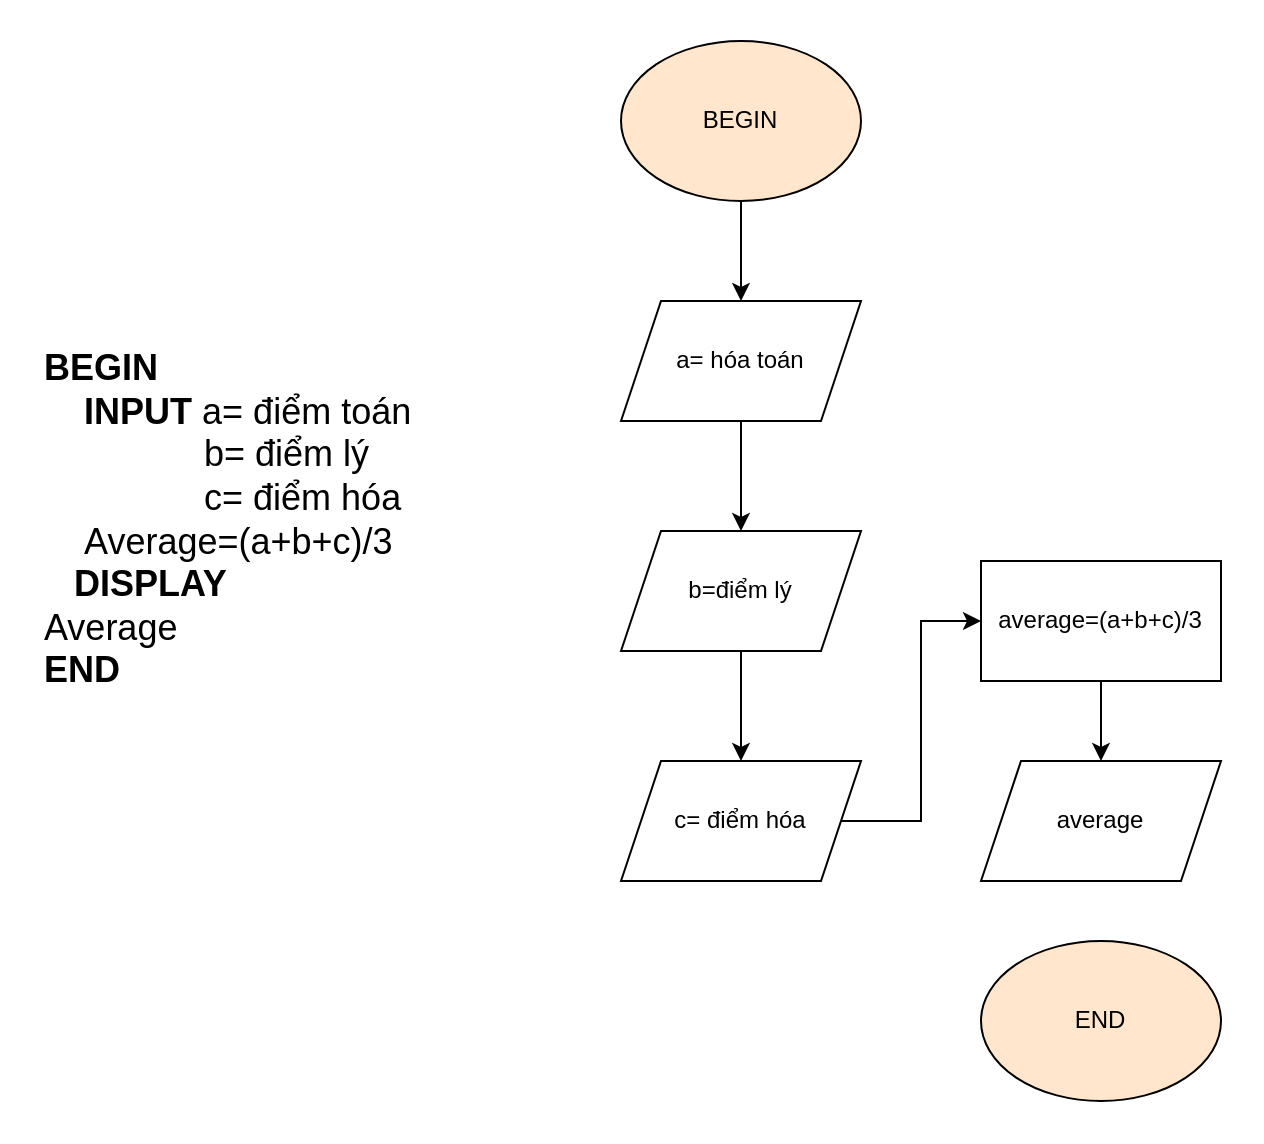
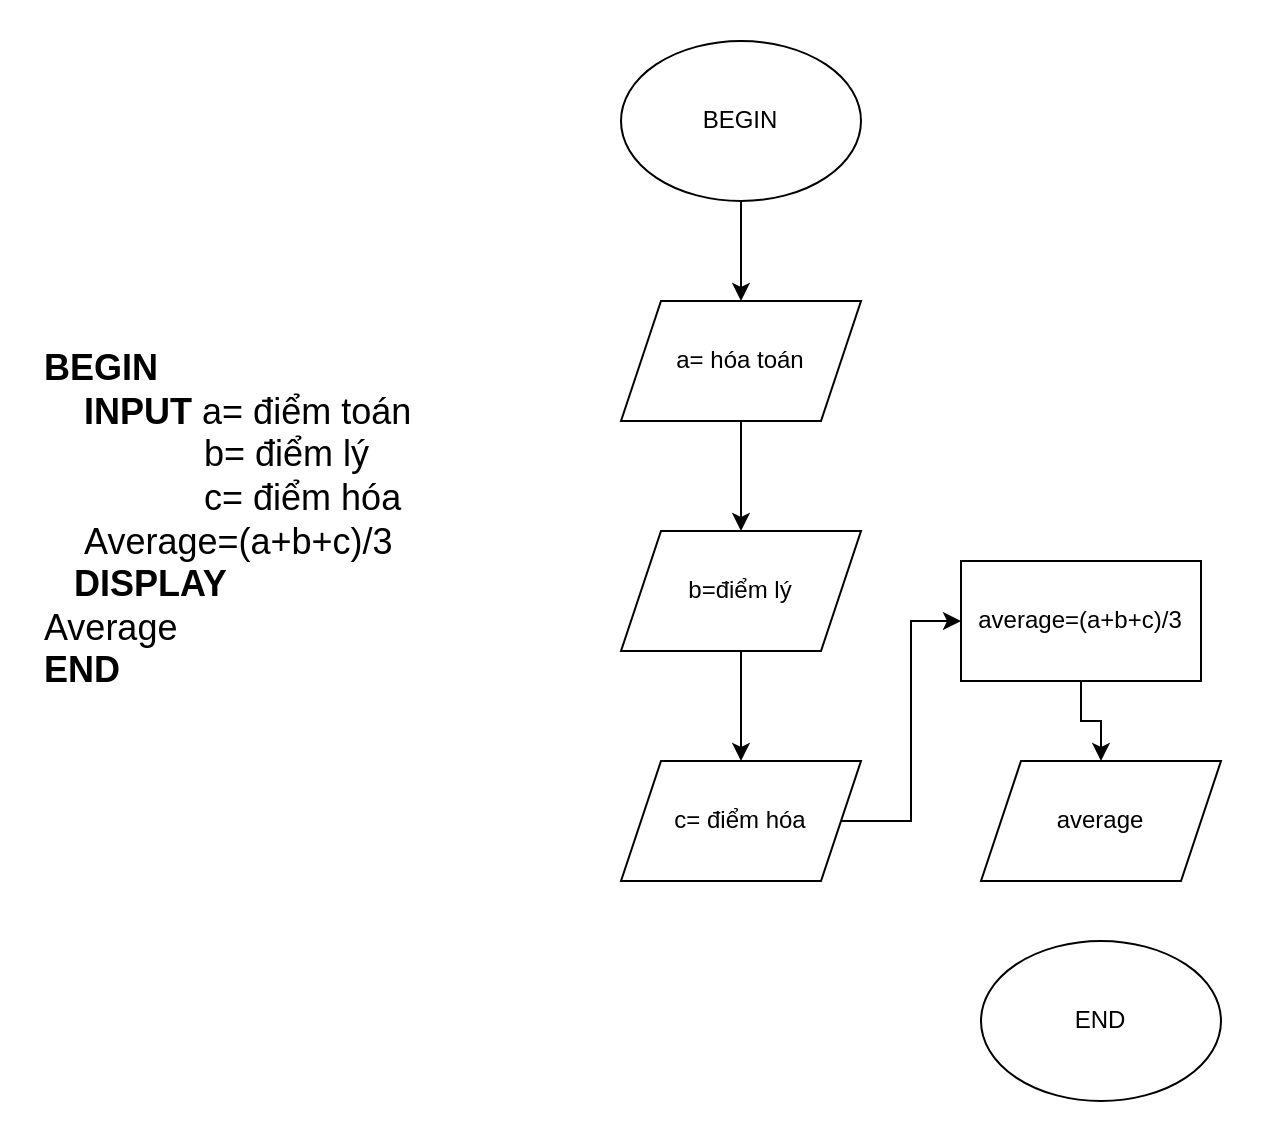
  <mxCell id="0" />
  <mxCell id="1" parent="0" />
  <mxCell id="2" style="edgeStyle=orthogonalEdgeStyle;rounded=0;orthogonalLoop=1;jettySize=auto;html=1;exitX=0.5;exitY=1;exitDx=0;exitDy=0;entryX=0.5;entryY=0;entryDx=0;entryDy=0;" edge="1" parent="1" source="3" target="5"><mxGeometry relative="1" as="geometry" /></mxCell>
- <mxCell id="3" value="BEGIN" style="ellipse;whiteSpace=wrap;html=1;fillColor=#ffe6cc;" vertex="1" parent="1"><mxGeometry x="310" y="20" width="120" height="80" as="geometry" /></mxCell>
+ <mxCell id="3" value="BEGIN" style="ellipse;whiteSpace=wrap;html=1;" vertex="1" parent="1"><mxGeometry x="310" y="20" width="120" height="80" as="geometry" /></mxCell>
  <mxCell id="4" style="edgeStyle=orthogonalEdgeStyle;rounded=0;orthogonalLoop=1;jettySize=auto;html=1;exitX=0.5;exitY=1;exitDx=0;exitDy=0;entryX=0.5;entryY=0;entryDx=0;entryDy=0;" edge="1" parent="1" source="5" target="7"><mxGeometry relative="1" as="geometry" /></mxCell>
  <mxCell id="5" value="a= hóa toán" style="shape=parallelogram;perimeter=parallelogramPerimeter;whiteSpace=wrap;html=1;fixedSize=1;" vertex="1" parent="1"><mxGeometry x="310" y="150" width="120" height="60" as="geometry" /></mxCell>
  <mxCell id="6" style="edgeStyle=orthogonalEdgeStyle;rounded=0;orthogonalLoop=1;jettySize=auto;html=1;exitX=0.5;exitY=1;exitDx=0;exitDy=0;entryX=0.5;entryY=0;entryDx=0;entryDy=0;" edge="1" parent="1" source="7" target="9"><mxGeometry relative="1" as="geometry" /></mxCell>
  <mxCell id="7" value="b=điểm lý" style="shape=parallelogram;perimeter=parallelogramPerimeter;whiteSpace=wrap;html=1;fixedSize=1;" vertex="1" parent="1"><mxGeometry x="310" y="265" width="120" height="60" as="geometry" /></mxCell>
  <mxCell id="8" style="edgeStyle=orthogonalEdgeStyle;rounded=0;orthogonalLoop=1;jettySize=auto;html=1;exitX=1;exitY=0.5;exitDx=0;exitDy=0;entryX=0;entryY=0.5;entryDx=0;entryDy=0;" edge="1" parent="1" source="9" target="11"><mxGeometry relative="1" as="geometry" /></mxCell>
  <mxCell id="9" value="c= điểm hóa" style="shape=parallelogram;perimeter=parallelogramPerimeter;whiteSpace=wrap;html=1;fixedSize=1;" vertex="1" parent="1"><mxGeometry x="310" y="380" width="120" height="60" as="geometry" /></mxCell>
  <mxCell id="10" style="edgeStyle=orthogonalEdgeStyle;rounded=0;orthogonalLoop=1;jettySize=auto;html=1;exitX=0.5;exitY=1;exitDx=0;exitDy=0;entryX=0.5;entryY=0;entryDx=0;entryDy=0;" edge="1" parent="1" source="11" target="13"><mxGeometry relative="1" as="geometry" /></mxCell>
- <mxCell id="11" value="average=(a+b+c)/3" style="rounded=0;whiteSpace=wrap;html=1;" vertex="1" parent="1"><mxGeometry x="490" y="280" width="120" height="60" as="geometry" /></mxCell>
- <mxCell id="12" value="END" style="ellipse;whiteSpace=wrap;html=1;fillColor=#ffe6cc;" vertex="1" parent="1"><mxGeometry x="490" y="470" width="120" height="80" as="geometry" /></mxCell>
+ <mxCell id="11" value="average=(a+b+c)/3" style="rounded=0;whiteSpace=wrap;html=1;" vertex="1" parent="1"><mxGeometry x="480" y="280" width="120" height="60" as="geometry" /></mxCell>
+ <mxCell id="12" value="END" style="ellipse;whiteSpace=wrap;html=1;" vertex="1" parent="1"><mxGeometry x="490" y="470" width="120" height="80" as="geometry" /></mxCell>
  <mxCell id="13" value="average" style="shape=parallelogram;perimeter=parallelogramPerimeter;whiteSpace=wrap;html=1;fixedSize=1;" vertex="1" parent="1"><mxGeometry x="490" y="380" width="120" height="60" as="geometry" /></mxCell>
  <mxCell id="14" value="&lt;font style=&quot;font-size: 18px;&quot;&gt;&lt;b style=&quot;&quot;&gt;BEGIN&lt;/b&gt;&lt;br&gt;&amp;nbsp; &amp;nbsp; &lt;b style=&quot;&quot;&gt;INPUT &lt;/b&gt;a= điểm toán&lt;br&gt;&amp;nbsp; &amp;nbsp; &amp;nbsp; &amp;nbsp; &amp;nbsp; &amp;nbsp; &amp;nbsp; &amp;nbsp; b= điểm lý&lt;br&gt;&amp;nbsp; &amp;nbsp; &amp;nbsp; &amp;nbsp; &amp;nbsp; &amp;nbsp; &amp;nbsp; &amp;nbsp; c= điểm hóa&lt;br&gt;&amp;nbsp; &amp;nbsp;&lt;i style=&quot;&quot;&gt; &lt;/i&gt;Average=(a+b+c)/3&lt;br&gt;&amp;nbsp; &amp;nbsp;&lt;b style=&quot;&quot;&gt;DISPLAY&amp;nbsp; &amp;nbsp; &amp;nbsp; &lt;/b&gt;Average&lt;br&gt;&lt;b style=&quot;&quot;&gt;END&amp;nbsp;&lt;/b&gt;&lt;/font&gt;" style="text;html=1;strokeColor=none;fillColor=none;align=left;verticalAlign=middle;whiteSpace=wrap;rounded=0;" vertex="1" parent="1"><mxGeometry x="20" y="60" width="190" height="400" as="geometry" /></mxCell>
